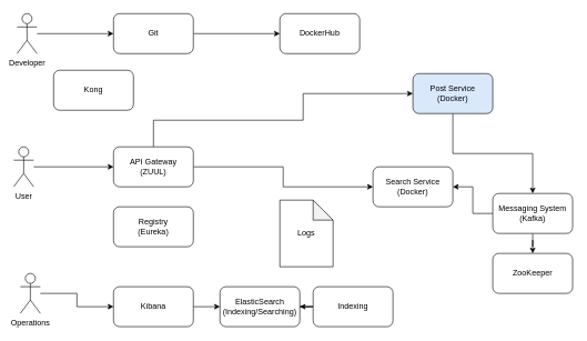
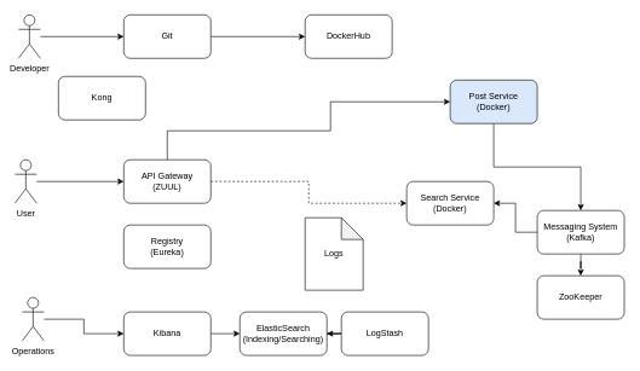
  <mxCell id="0" />
  <mxCell id="1" parent="0" />
  <mxCell id="2" style="edgeStyle=orthogonalEdgeStyle;rounded=0;orthogonalLoop=1;jettySize=auto;html=1;" edge="1" parent="1" source="3" target="12"><mxGeometry relative="1" as="geometry" /></mxCell>
  <mxCell id="3" value="&lt;div&gt;Post Service &lt;br&gt;&lt;/div&gt;&lt;div&gt;(Docker)&lt;/div&gt;" style="rounded=1;whiteSpace=wrap;html=1;fillColor=#dae8fc;" vertex="1" parent="1"><mxGeometry x="620" y="110" width="120" height="60" as="geometry" /></mxCell>
  <mxCell id="4" value="&lt;div&gt;Search Service (Docker)&lt;br&gt;&lt;/div&gt;" style="rounded=1;whiteSpace=wrap;html=1;" vertex="1" parent="1"><mxGeometry x="560" y="250" width="120" height="60" as="geometry" /></mxCell>
  <mxCell id="5" style="edgeStyle=orthogonalEdgeStyle;rounded=0;orthogonalLoop=1;jettySize=auto;html=1;entryX=0;entryY=0.5;entryDx=0;entryDy=0;" edge="1" parent="1" source="7" target="3"><mxGeometry relative="1" as="geometry"><Array as="points"><mxPoint x="230" y="180" /><mxPoint x="455" y="180" /><mxPoint x="455" y="140" /></Array></mxGeometry></mxCell>
- <mxCell id="6" style="edgeStyle=orthogonalEdgeStyle;rounded=0;orthogonalLoop=1;jettySize=auto;html=1;" edge="1" parent="1" source="7" target="4"><mxGeometry relative="1" as="geometry" /></mxCell>
+ <mxCell id="6" style="edgeStyle=orthogonalEdgeStyle;rounded=0;orthogonalLoop=1;jettySize=auto;html=1;dashed=1;" edge="1" parent="1" source="7" target="4"><mxGeometry relative="1" as="geometry" /></mxCell>
  <mxCell id="7" value="&lt;div&gt;API Gateway &lt;br&gt;&lt;/div&gt;&lt;div&gt;(ZUUL)&lt;/div&gt;" style="rounded=1;whiteSpace=wrap;html=1;" vertex="1" parent="1"><mxGeometry x="170" y="220" width="120" height="60" as="geometry" /></mxCell>
  <mxCell id="8" value="&lt;div&gt;Registry&lt;/div&gt;&lt;div&gt; (Eureka)&lt;/div&gt;" style="rounded=1;whiteSpace=wrap;html=1;" vertex="1" parent="1"><mxGeometry x="170" y="310" width="120" height="60" as="geometry" /></mxCell>
  <mxCell id="9" value="ZooKeeper" style="rounded=1;whiteSpace=wrap;html=1;" vertex="1" parent="1"><mxGeometry x="740" y="380" width="120" height="60" as="geometry" /></mxCell>
  <mxCell id="10" style="edgeStyle=orthogonalEdgeStyle;rounded=0;orthogonalLoop=1;jettySize=auto;html=1;" edge="1" parent="1" source="12" target="4"><mxGeometry relative="1" as="geometry" /></mxCell>
  <mxCell id="11" style="edgeStyle=orthogonalEdgeStyle;rounded=0;orthogonalLoop=1;jettySize=auto;html=1;exitX=0.5;exitY=1;exitDx=0;exitDy=0;" edge="1" parent="1" source="12" target="9"><mxGeometry relative="1" as="geometry" /></mxCell>
  <mxCell id="12" value="Messaging System (Kafka)" style="rounded=1;whiteSpace=wrap;html=1;" vertex="1" parent="1"><mxGeometry x="740" y="290" width="120" height="60" as="geometry" /></mxCell>
  <mxCell id="13" value="ElasticSearch (Indexing/Searching)" style="rounded=1;whiteSpace=wrap;html=1;" vertex="1" parent="1"><mxGeometry x="330" y="430" width="120" height="60" as="geometry" /></mxCell>
  <mxCell id="14" style="edgeStyle=orthogonalEdgeStyle;rounded=0;orthogonalLoop=1;jettySize=auto;html=1;exitX=0;exitY=0.5;exitDx=0;exitDy=0;" edge="1" parent="1" source="15" target="13"><mxGeometry relative="1" as="geometry" /></mxCell>
- <mxCell id="15" value="Indexing" style="rounded=1;whiteSpace=wrap;html=1;" vertex="1" parent="1"><mxGeometry x="470" y="430" width="120" height="60" as="geometry" /></mxCell>
+ <mxCell id="15" value="LogStash" style="rounded=1;whiteSpace=wrap;html=1;" vertex="1" parent="1"><mxGeometry x="470" y="430" width="120" height="60" as="geometry" /></mxCell>
  <mxCell id="16" style="edgeStyle=orthogonalEdgeStyle;rounded=0;orthogonalLoop=1;jettySize=auto;html=1;" edge="1" parent="1" source="17" target="13"><mxGeometry relative="1" as="geometry" /></mxCell>
  <mxCell id="17" value="Kibana" style="rounded=1;whiteSpace=wrap;html=1;" vertex="1" parent="1"><mxGeometry x="170" y="430" width="120" height="60" as="geometry" /></mxCell>
  <mxCell id="18" style="edgeStyle=orthogonalEdgeStyle;rounded=0;orthogonalLoop=1;jettySize=auto;html=1;entryX=0;entryY=0.5;entryDx=0;entryDy=0;" edge="1" parent="1" source="19" target="20"><mxGeometry relative="1" as="geometry" /></mxCell>
  <mxCell id="19" value="Git" style="rounded=1;whiteSpace=wrap;html=1;" vertex="1" parent="1"><mxGeometry x="170" y="20" width="120" height="60" as="geometry" /></mxCell>
  <mxCell id="20" value="DockerHub" style="rounded=1;whiteSpace=wrap;html=1;" vertex="1" parent="1"><mxGeometry x="420" y="20" width="120" height="60" as="geometry" /></mxCell>
  <mxCell id="21" value="Logs" style="shape=note;whiteSpace=wrap;html=1;backgroundOutline=1;darkOpacity=0.05;" vertex="1" parent="1"><mxGeometry x="420" y="300" width="80" height="100" as="geometry" /></mxCell>
  <mxCell id="22" style="edgeStyle=orthogonalEdgeStyle;rounded=0;orthogonalLoop=1;jettySize=auto;html=1;entryX=0;entryY=0.5;entryDx=0;entryDy=0;" edge="1" parent="1" source="23" target="7"><mxGeometry relative="1" as="geometry" /></mxCell>
  <mxCell id="23" value="User" style="shape=umlActor;verticalLabelPosition=bottom;labelBackgroundColor=#ffffff;verticalAlign=top;html=1;outlineConnect=0;" vertex="1" parent="1"><mxGeometry x="20" y="220" width="30" height="60" as="geometry" /></mxCell>
  <mxCell id="24" style="edgeStyle=orthogonalEdgeStyle;rounded=0;orthogonalLoop=1;jettySize=auto;html=1;" edge="1" parent="1" source="25" target="17"><mxGeometry relative="1" as="geometry" /></mxCell>
  <mxCell id="25" value="Operations" style="shape=umlActor;verticalLabelPosition=bottom;labelBackgroundColor=#ffffff;verticalAlign=top;html=1;outlineConnect=0;" vertex="1" parent="1"><mxGeometry x="30" y="410" width="30" height="60" as="geometry" /></mxCell>
  <mxCell id="26" style="edgeStyle=orthogonalEdgeStyle;rounded=0;orthogonalLoop=1;jettySize=auto;html=1;" edge="1" parent="1" source="27" target="19"><mxGeometry relative="1" as="geometry" /></mxCell>
  <mxCell id="27" value="Developer" style="shape=umlActor;verticalLabelPosition=bottom;labelBackgroundColor=#ffffff;verticalAlign=top;html=1;outlineConnect=0;" vertex="1" parent="1"><mxGeometry x="25" y="20" width="30" height="60" as="geometry" /></mxCell>
  <mxCell id="28" value="Kong" style="rounded=1;whiteSpace=wrap;html=1;" vertex="1" parent="1"><mxGeometry x="80" y="105" width="120" height="60" as="geometry" /></mxCell>
